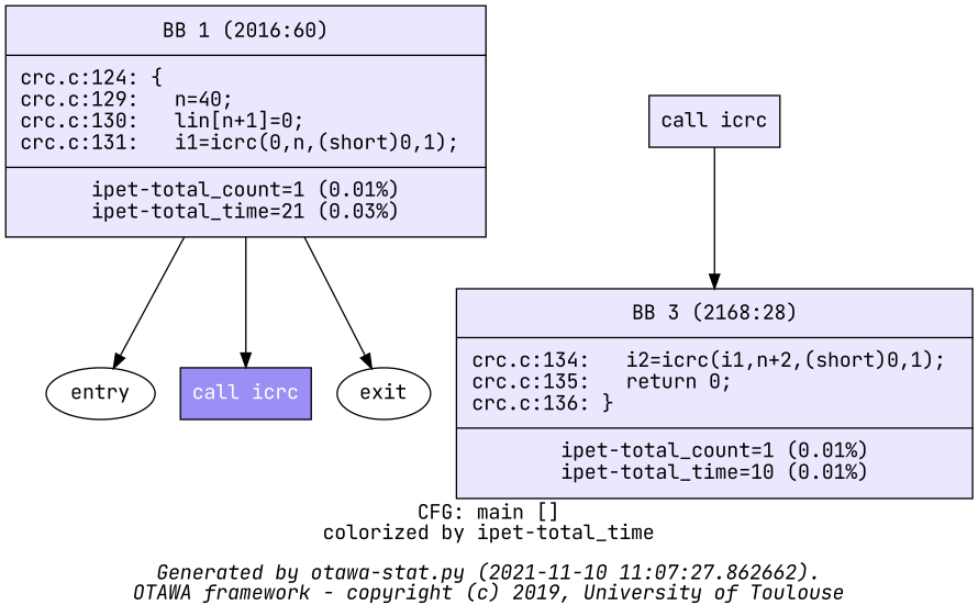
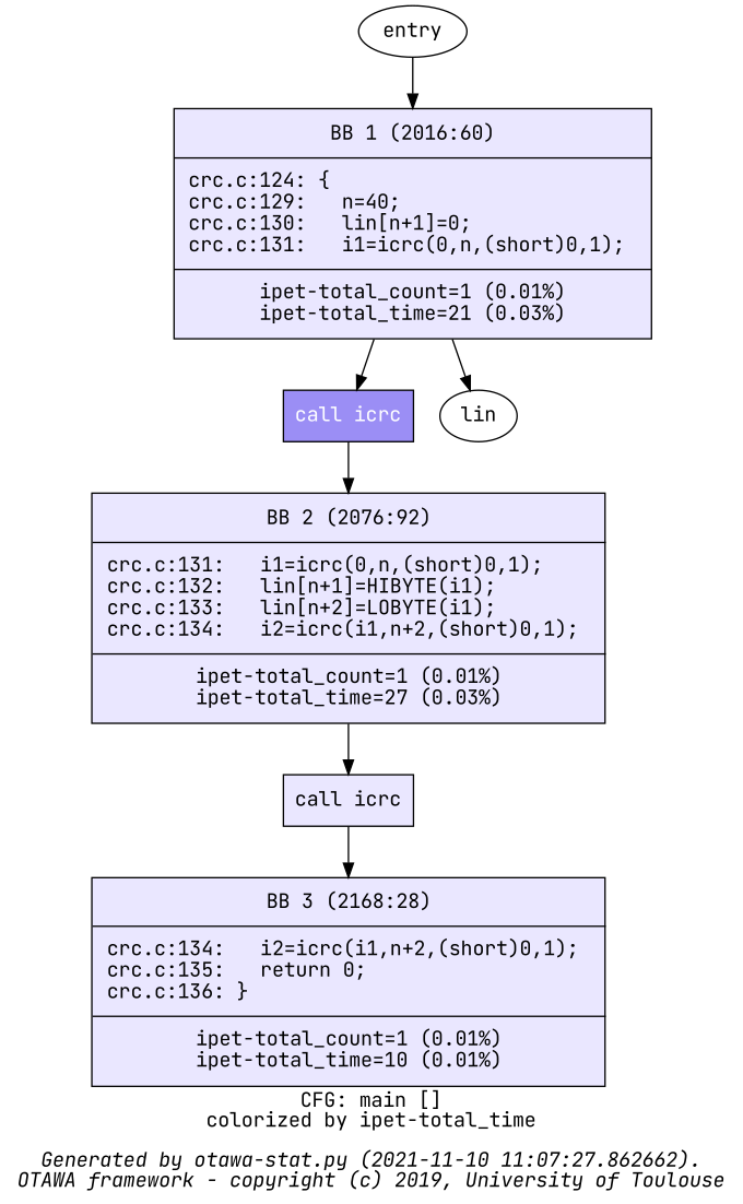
  digraph {
    fontname="JetBrains Mono"
    label=<CFG: main []<br/>colorized by ipet-total_time<br/><BR/><I>Generated by otawa-stat.py (2021-11-10 11:07:27.862662).</I><BR/><I>OTAWA framework - copyright (c) 2019, University of Toulouse</I>>
    node [fontname="JetBrains Mono" fillcolor="#eae7ff" fontcolor="#000000" shape=box style=filled]
    edge [fontname="JetBrains Mono"]
    n1 [label=entry fillcolor="" fontcolor="" shape="" style=""]
    n2 [label=<<table border='0' cellpadding='8px'><tr><td>BB 1 (2016:60)</td></tr><hr/><tr><td align='left'>crc.c:124: { <br align='left'/>crc.c:129: &nbsp;&nbsp;n=40; <br align='left'/>crc.c:130: &nbsp;&nbsp;lin[n+1]=0; <br align='left'/>crc.c:131: &nbsp;&nbsp;i1=icrc(0,n,(short)0,1); <br align='left'/></td></tr><hr/><tr><td>ipet-total_count=1 (0.01%)<br/>ipet-total_time=21 (0.03%)<br/></td></tr></table>> margin=0]
    n3 [fillcolor="#9b8ef5" fontcolor="#ffffff" label="call icrc"]
-   n4 [label=exit fillcolor="" fontcolor="" shape="" style=""]
+   n4 [label=lin fillcolor="" fontcolor="" shape="" style=""]
+   n5 [label=<<table border='0' cellpadding='8px'><tr><td>BB 2 (2076:92)</td></tr><hr/><tr><td align='left'>crc.c:131: &nbsp;&nbsp;i1=icrc(0,n,(short)0,1); <br align='left'/>crc.c:132: &nbsp;&nbsp;lin[n+1]=HIBYTE(i1); <br align='left'/>crc.c:133: &nbsp;&nbsp;lin[n+2]=LOBYTE(i1); <br align='left'/>crc.c:134: &nbsp;&nbsp;i2=icrc(i1,n+2,(short)0,1); <br align='left'/></td></tr><hr/><tr><td>ipet-total_count=1 (0.01%)<br/>ipet-total_time=27 (0.03%)<br/></td></tr></table>> margin=0]
    n6 [label="call icrc"]
    n7 [label=<<table border='0' cellpadding='8px'><tr><td>BB 3 (2168:28)</td></tr><hr/><tr><td align='left'>crc.c:134: &nbsp;&nbsp;i2=icrc(i1,n+2,(short)0,1); <br align='left'/>crc.c:135: &nbsp;&nbsp;return&nbsp;0; <br align='left'/>crc.c:136: } <br align='left'/></td></tr><hr/><tr><td>ipet-total_count=1 (0.01%)<br/>ipet-total_time=10 (0.01%)<br/></td></tr></table>> margin=0]
-   n2 -> n1
+   n1 -> n2
    n2 -> n3
    n2 -> n4
+   n3 -> n5
+   n5 -> n6
    n6 -> n7
  }
